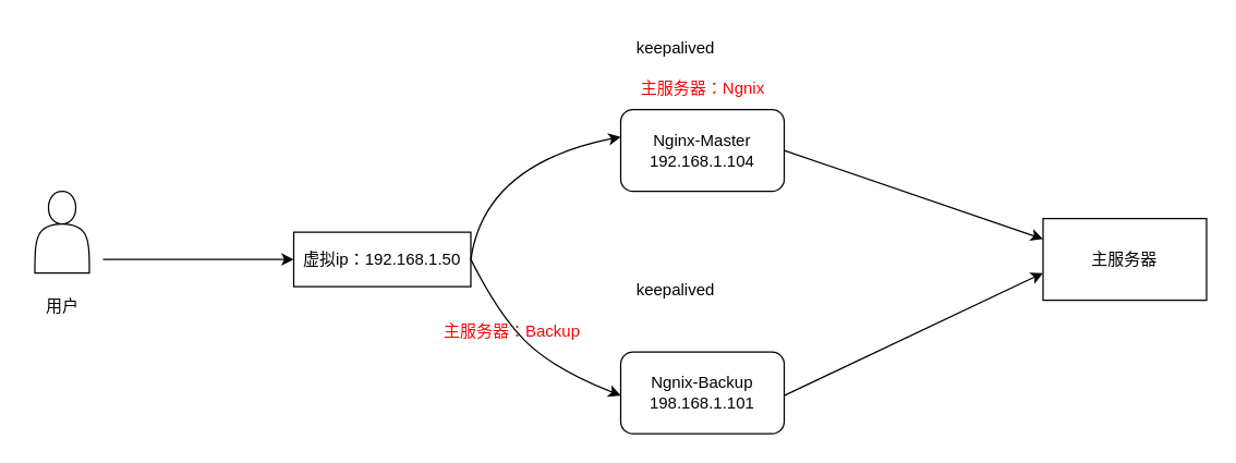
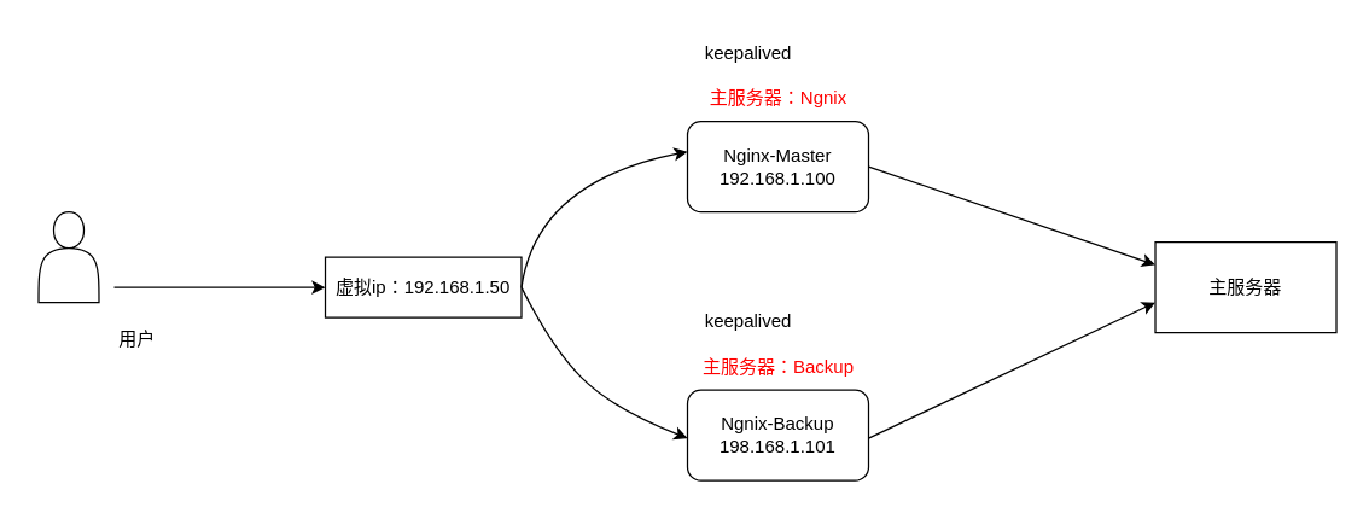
  <mxCell id="0" />
  <mxCell id="1" parent="0" />
  <mxCell id="2" value="" style="shape=actor;whiteSpace=wrap;html=1;" vertex="1" parent="1"><mxGeometry x="25" y="140" width="40" height="60" as="geometry" /></mxCell>
- <mxCell id="3" value="用户" style="text;html=1;align=center;verticalAlign=middle;resizable=0;points=[];autosize=1;strokeColor=none;fillColor=none;" vertex="1" parent="1"><mxGeometry x="20" y="210" width="50" height="30" as="geometry" /></mxCell>
- <mxCell id="4" value="Nginx-Master&lt;div&gt;192.168.1.104&lt;/div&gt;" style="rounded=1;whiteSpace=wrap;html=1;movable=0;resizable=0;rotatable=0;deletable=0;editable=0;locked=1;connectable=0;" vertex="1" parent="1"><mxGeometry x="455" y="80" width="120" height="60" as="geometry" /></mxCell>
+ <mxCell id="3" value="用户" style="text;html=1;align=center;verticalAlign=middle;resizable=0;points=[];autosize=1;strokeColor=none;fillColor=none;" vertex="1" parent="1"><mxGeometry x="65" y="210" width="50" height="30" as="geometry" /></mxCell>
+ <mxCell id="4" value="Nginx-Master&lt;div&gt;192.168.1.100&lt;/div&gt;" style="rounded=1;whiteSpace=wrap;html=1;movable=0;resizable=0;rotatable=0;deletable=0;editable=0;locked=1;connectable=0;" vertex="1" parent="1"><mxGeometry x="455" y="80" width="120" height="60" as="geometry" /></mxCell>
  <mxCell id="5" value="Ngnix-Backup&lt;div&gt;198.168.1.101&lt;/div&gt;" style="rounded=1;whiteSpace=wrap;html=1;movable=0;resizable=0;rotatable=0;deletable=0;editable=0;locked=1;connectable=0;" vertex="1" parent="1"><mxGeometry x="455" y="258" width="120" height="60" as="geometry" /></mxCell>
  <mxCell id="6" value="主服务器：Ngnix" style="text;html=1;align=center;verticalAlign=middle;resizable=0;points=[];autosize=1;strokeColor=none;fillColor=none;fontColor=#FF0000;movable=0;rotatable=0;deletable=0;editable=0;locked=1;connectable=0;" vertex="1" parent="1"><mxGeometry x="455" y="50" width="120" height="30" as="geometry" /></mxCell>
  <mxCell id="7" value="keepalived" style="text;html=1;align=center;verticalAlign=middle;resizable=0;points=[];autosize=1;strokeColor=none;fillColor=none;movable=0;rotatable=0;deletable=0;editable=0;locked=1;connectable=0;" vertex="1" parent="1"><mxGeometry x="455" y="20" width="80" height="30" as="geometry" /></mxCell>
  <mxCell id="8" value="keepalived" style="text;html=1;align=center;verticalAlign=middle;resizable=0;points=[];autosize=1;strokeColor=none;fillColor=none;movable=0;rotatable=0;deletable=0;editable=0;locked=1;connectable=0;" vertex="1" parent="1"><mxGeometry x="455" y="198" width="80" height="30" as="geometry" /></mxCell>
- <mxCell id="9" value="主服务器：Backup" style="text;html=1;align=center;verticalAlign=middle;resizable=0;points=[];autosize=1;strokeColor=none;fillColor=none;fontColor=#FF0000;movable=0;rotatable=0;deletable=0;editable=0;locked=1;connectable=0;" vertex="1" parent="1"><mxGeometry x="315" y="228" width="120" height="30" as="geometry" /></mxCell>
+ <mxCell id="9" value="主服务器：Backup" style="text;html=1;align=center;verticalAlign=middle;resizable=0;points=[];autosize=1;strokeColor=none;fillColor=none;fontColor=#FF0000;movable=0;rotatable=0;deletable=0;editable=0;locked=1;connectable=0;" vertex="1" parent="1"><mxGeometry x="455" y="228" width="120" height="30" as="geometry" /></mxCell>
  <mxCell id="10" value="虚拟ip：192.168.1.50" style="rounded=0;whiteSpace=wrap;html=1;" vertex="1" parent="1"><mxGeometry x="215" y="170" width="130" height="40" as="geometry" /></mxCell>
  <mxCell id="11" value="" style="curved=1;endArrow=classic;html=1;exitX=1;exitY=0.5;exitDx=0;exitDy=0;" edge="1" parent="1" source="10"><mxGeometry width="50" height="50" relative="1" as="geometry"><mxPoint x="795" y="290" as="sourcePoint" /><mxPoint x="455" y="100" as="targetPoint" /><Array as="points"><mxPoint x="355" y="120" /></Array></mxGeometry></mxCell>
  <mxCell id="12" value="" style="curved=1;endArrow=classic;html=1;" edge="1" parent="1"><mxGeometry width="50" height="50" relative="1" as="geometry"><mxPoint x="345" y="190" as="sourcePoint" /><mxPoint x="455" y="290" as="targetPoint" /><Array as="points"><mxPoint x="365" y="230" /><mxPoint x="405" y="270" /></Array></mxGeometry></mxCell>
  <mxCell id="13" value="" style="endArrow=classic;html=1;entryX=0;entryY=0.5;entryDx=0;entryDy=0;" edge="1" parent="1" target="10"><mxGeometry width="50" height="50" relative="1" as="geometry"><mxPoint x="75" y="190" as="sourcePoint" /><mxPoint x="205" y="230" as="targetPoint" /></mxGeometry></mxCell>
  <mxCell id="14" value="主服务器" style="rounded=0;whiteSpace=wrap;html=1;" vertex="1" parent="1"><mxGeometry x="765" y="160" width="120" height="60" as="geometry" /></mxCell>
  <mxCell id="15" value="" style="endArrow=classic;html=1;entryX=0;entryY=0.25;entryDx=0;entryDy=0;" edge="1" parent="1" target="14"><mxGeometry width="50" height="50" relative="1" as="geometry"><mxPoint x="575" y="110" as="sourcePoint" /><mxPoint x="625" y="60" as="targetPoint" /></mxGeometry></mxCell>
  <mxCell id="16" value="" style="endArrow=classic;html=1;" edge="1" parent="1"><mxGeometry width="50" height="50" relative="1" as="geometry"><mxPoint x="575" y="290" as="sourcePoint" /><mxPoint x="765" y="200" as="targetPoint" /></mxGeometry></mxCell>
